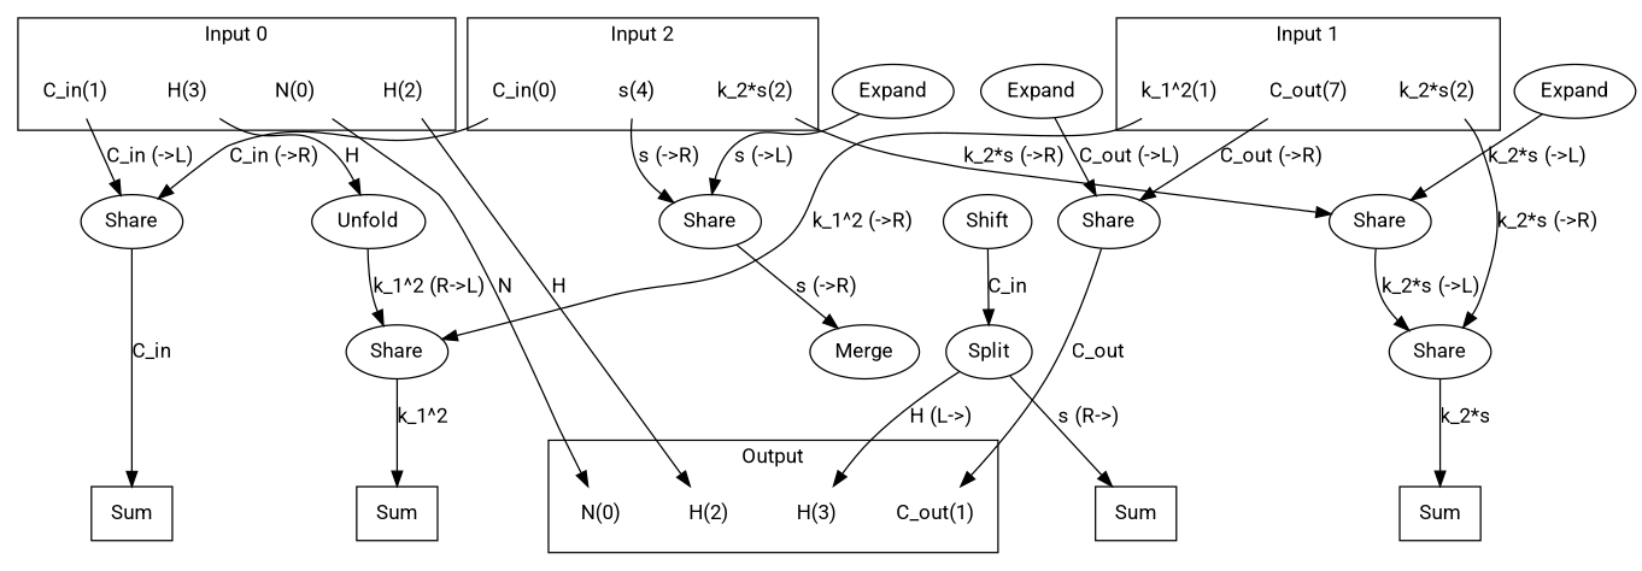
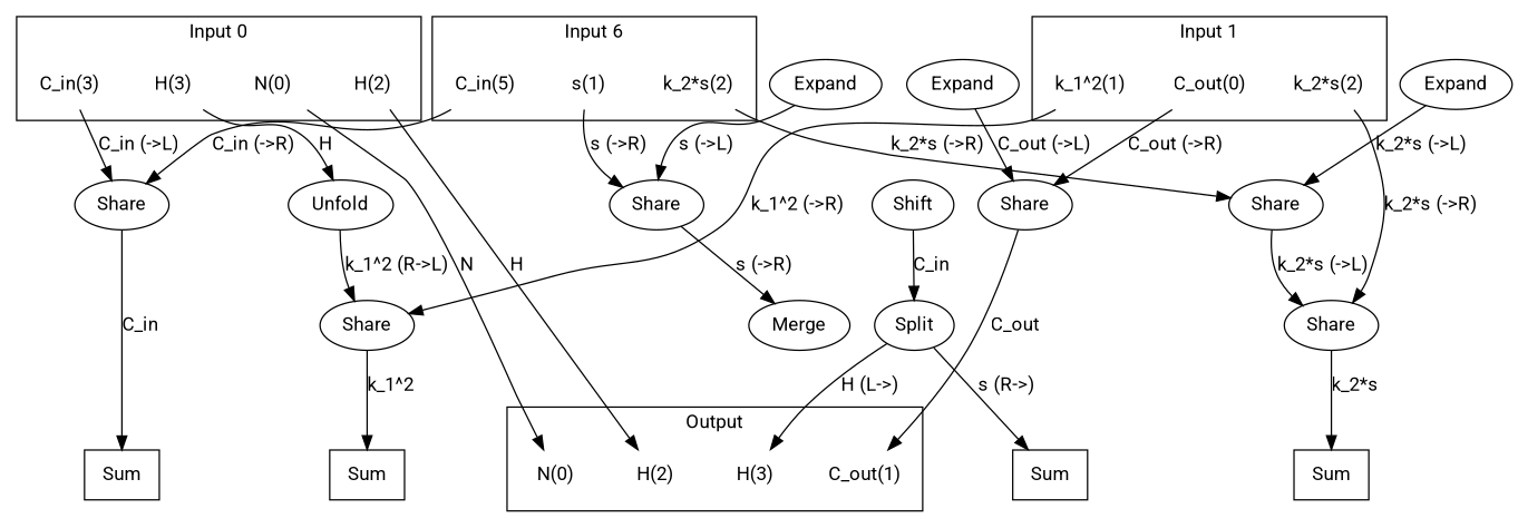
  digraph {
    fontname=Roboto
    newrank=true
    node [fontname=Roboto shape=none]
    edge [fontname=Roboto]
    n1 [label=Sum shape=box]
    n2 [label=Sum shape=box]
    n3 [label=Sum shape=box]
    n4 [label=Sum shape=box]
    n5 [label="N(0)"]
    n6 [label="C_out(1)"]
    n7 [label="H(2)"]
    n8 [label="H(3)"]
    n9 [label="N(0)"]
-   n10 [label="C_in(1)"]
+   n10 [label="C_in(3)"]
    n11 [label="H(2)"]
    n12 [label="H(3)"]
-   n13 [label="C_out(7)"]
+   n13 [label="C_out(0)"]
    n14 [label="k_1^2(1)"]
    n15 [label="k_2*s(2)"]
-   n16 [label="C_in(0)"]
-   n17 [label="s(4)"]
+   n16 [label="C_in(5)"]
+   n17 [label="s(1)"]
    n18 [label="k_2*s(2)"]
    n19 [label=Share shape=""]
    n20 [label=Unfold shape=""]
    n21 [label=Share shape=""]
    n22 [label=Share shape=""]
    n23 [label=Share shape=""]
    n24 [label=Share shape=""]
    n25 [label=Share shape=""]
    n26 [label=Merge shape=""]
    n27 [label=Shift shape=""]
    n28 [label=Split shape=""]
    n29 [label=Expand shape=""]
    n30 [label=Expand shape=""]
    n31 [label=Expand shape=""]
    subgraph sub_1 {
      rank=same
      n1
      n2
      n3
      n4
      n5
      n6
      n7
      n8
    }
    subgraph sub_2 {
      rank=same
      n9
      n10
      n11
      n12
      n13
      n14
      n15
      n16
      n17
      n18
    }
    subgraph cluster_3 {
      label=Output
      n5
      n6
      n7
      n8
    }
    subgraph cluster_4 {
      label="Input 0"
      n9
      n10
      n11
      n12
    }
    subgraph cluster_5 {
      label="Input 1"
      n13
      n14
      n15
    }
    subgraph cluster_6 {
-     label="Input 2"
+     label="Input 6"
      n16
      n17
      n18
    }
    n9 -> n5 [label=N]
    n10 -> n19 [label="C_in (->L)"]
    n11 -> n7 [label=H]
    n12 -> n20 [label=H]
    n13 -> n21 [label="C_out (->R)"]
    n14 -> n22 [label="k_1^2 (->R)"]
    n15 -> n23 [label="k_2*s (->R)"]
    n16 -> n19 [label="C_in (->R)"]
    n17 -> n24 [label="s (->R)"]
    n18 -> n25 [label="k_2*s (->R)"]
    n19 -> n4 [label=C_in]
    n20 -> n22 [label="k_1^2 (R->L)"]
    n21 -> n6 [label=C_out]
    n22 -> n3 [label="k_1^2"]
    n23 -> n2 [label="k_2*s"]
    n24 -> n26 [label="s (->R)"]
    n25 -> n23 [label="k_2*s (->L)"]
    n27 -> n28 [label=C_in]
    n28 -> n1 [label="s (R->)"]
    n28 -> n8 [label="H (L->)"]
    n29 -> n24 [label="s (->L)"]
    n30 -> n21 [label="C_out (->L)"]
    n31 -> n25 [label="k_2*s (->L)"]
  }
